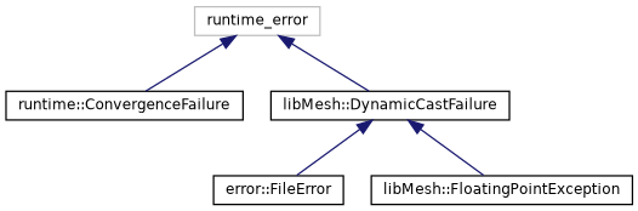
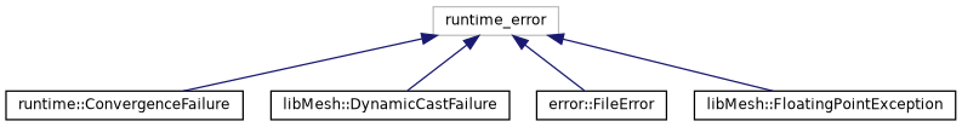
  digraph {
    rankdir=TB
    node [color=black fillcolor=white fontname=Helvetica fontsize=10 shape=record style=filled]
    edge [color=midnightblue dir=back fontname=Helvetica fontsize=10 labelfontname=Helvetica labelfontsize=10 style=solid]
    n1 [color=grey75 height=0.2 label=runtime_error width=0.4]
    n2 [height=0.2 label="runtime::ConvergenceFailure" width=0.4]
    n3 [height=0.2 label="libMesh::DynamicCastFailure" width=0.4]
    n4 [height=0.2 label="error::FileError" width=0.4]
    n5 [height=0.2 label="libMesh::FloatingPointException" width=0.4]
    n1 -> n2
    n1 -> n3
-   n3 -> n4
-   n3 -> n5
+   n1 -> n4
+   n1 -> n5
  }
